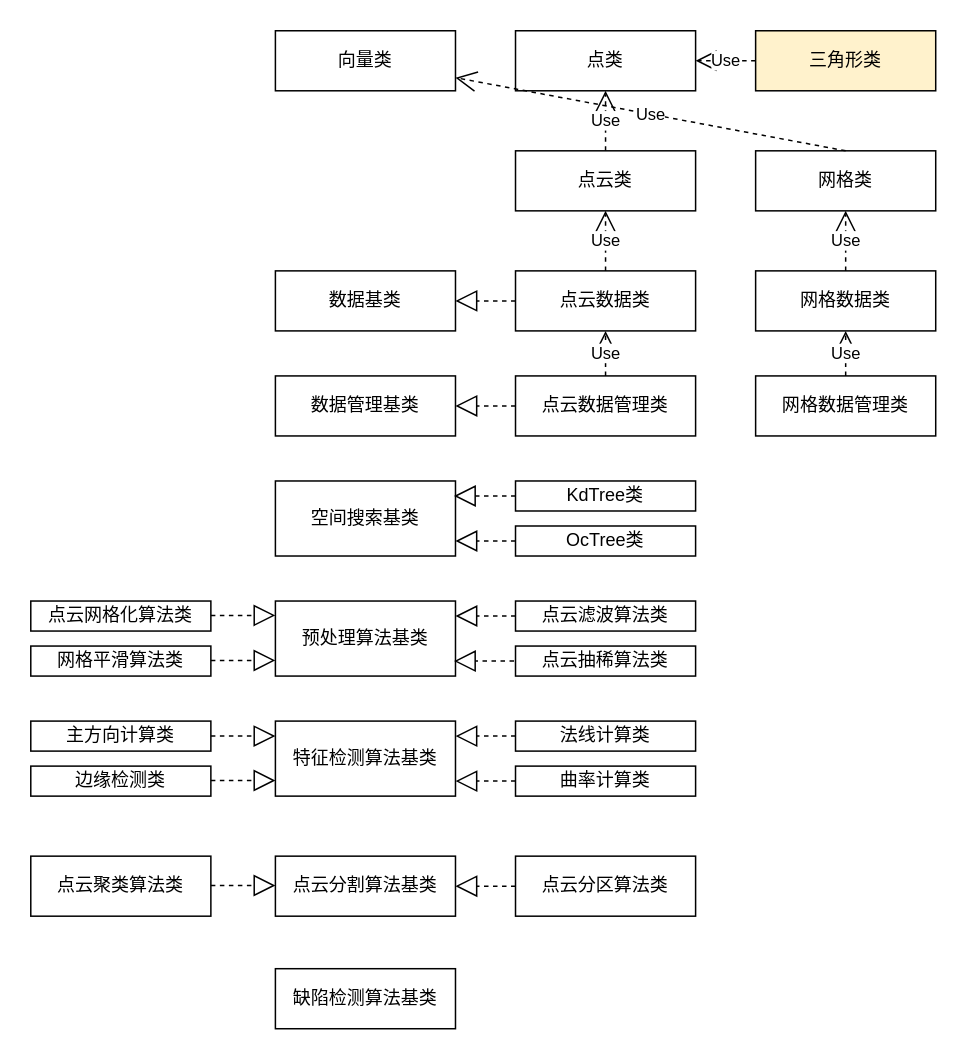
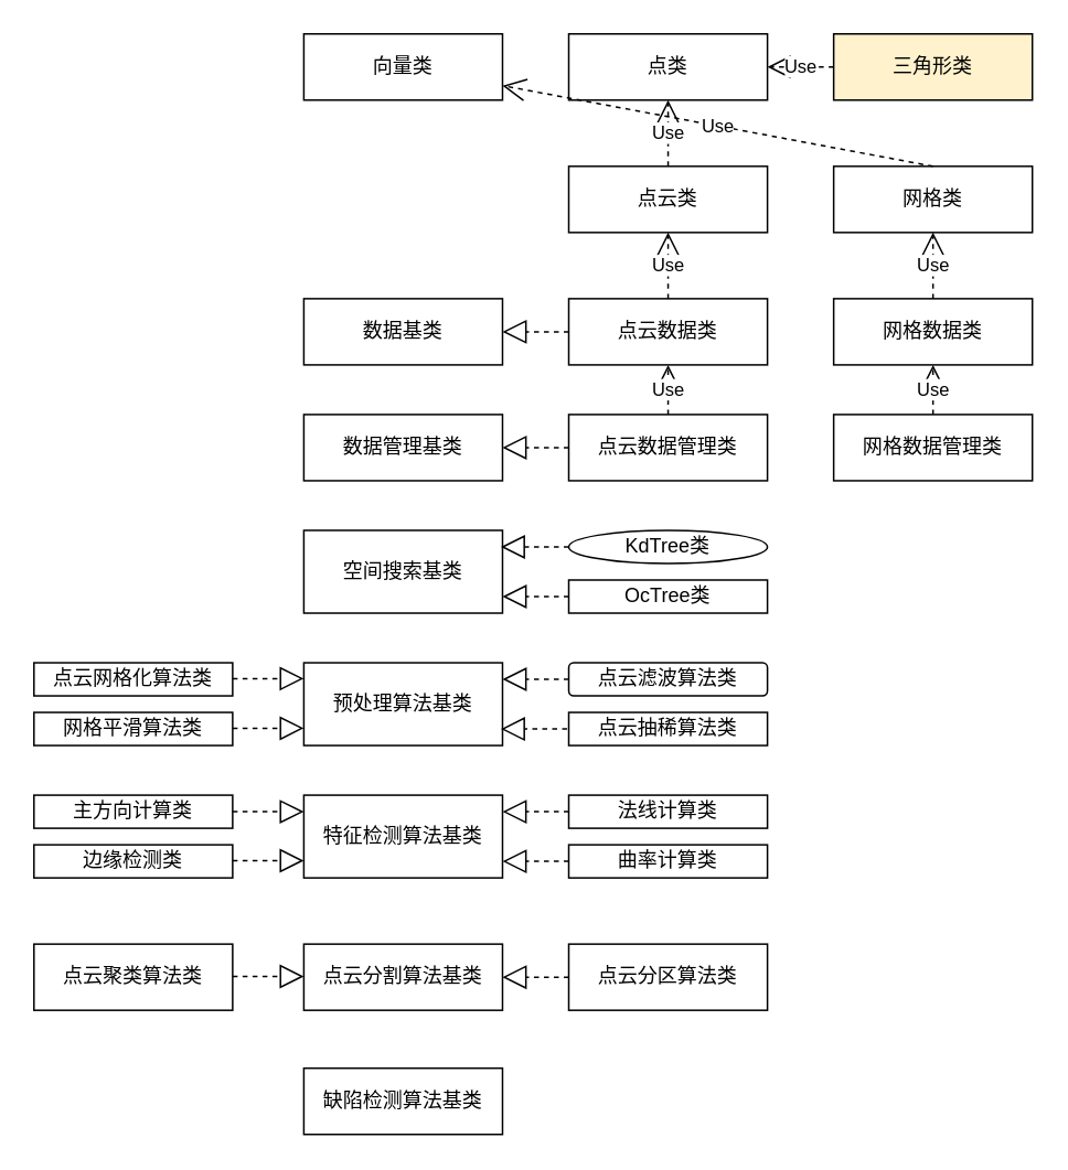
  <mxCell id="0" />
  <mxCell id="1" parent="0" />
  <mxCell id="2" value="点类" style="rounded=0;whiteSpace=wrap;html=1;" vertex="1" parent="1"><mxGeometry x="343" y="20" width="120" height="40" as="geometry" /></mxCell>
  <mxCell id="3" value="点云类" style="rounded=0;whiteSpace=wrap;html=1;" vertex="1" parent="1"><mxGeometry x="343" y="100" width="120" height="40" as="geometry" /></mxCell>
  <mxCell id="4" value="点云数据管理类" style="rounded=0;whiteSpace=wrap;html=1;" vertex="1" parent="1"><mxGeometry x="343" y="250" width="120" height="40" as="geometry" /></mxCell>
  <mxCell id="5" value="网格类" style="rounded=0;whiteSpace=wrap;html=1;" vertex="1" parent="1"><mxGeometry x="503" y="100" width="120" height="40" as="geometry" /></mxCell>
  <mxCell id="6" value="三角形类" style="rounded=0;whiteSpace=wrap;html=1;fillColor=#fff2cc;" vertex="1" parent="1"><mxGeometry x="503" y="20" width="120" height="40" as="geometry" /></mxCell>
  <mxCell id="7" value="网格数据管理类" style="rounded=0;whiteSpace=wrap;html=1;" vertex="1" parent="1"><mxGeometry x="503" y="250" width="120" height="40" as="geometry" /></mxCell>
  <mxCell id="8" value="数据管理基类" style="rounded=0;whiteSpace=wrap;html=1;" vertex="1" parent="1"><mxGeometry x="183" y="250" width="120" height="40" as="geometry" /></mxCell>
- <mxCell id="9" value="KdTree类" style="rounded=0;whiteSpace=wrap;html=1;" vertex="1" parent="1"><mxGeometry x="343" y="320" width="120" height="20" as="geometry" /></mxCell>
+ <mxCell id="9" value="KdTree类" style="ellipse;whiteSpace=wrap;html=1;" vertex="1" parent="1"><mxGeometry x="343" y="320" width="120" height="20" as="geometry" /></mxCell>
  <mxCell id="10" value="OcTree类" style="rounded=0;whiteSpace=wrap;html=1;" vertex="1" parent="1"><mxGeometry x="343" y="350" width="120" height="20" as="geometry" /></mxCell>
  <mxCell id="11" value="空间搜索基类" style="rounded=0;whiteSpace=wrap;html=1;" vertex="1" parent="1"><mxGeometry x="183" y="320" width="120" height="50" as="geometry" /></mxCell>
  <mxCell id="12" value="点云数据类" style="rounded=0;whiteSpace=wrap;html=1;" vertex="1" parent="1"><mxGeometry x="343" y="180" width="120" height="40" as="geometry" /></mxCell>
  <mxCell id="13" value="网格数据类" style="rounded=0;whiteSpace=wrap;html=1;" vertex="1" parent="1"><mxGeometry x="503" y="180" width="120" height="40" as="geometry" /></mxCell>
  <mxCell id="14" value="数据基类" style="rounded=0;whiteSpace=wrap;html=1;" vertex="1" parent="1"><mxGeometry x="183" y="180" width="120" height="40" as="geometry" /></mxCell>
  <mxCell id="15" value="预处理算法基类" style="rounded=0;whiteSpace=wrap;html=1;" vertex="1" parent="1"><mxGeometry x="183" y="400" width="120" height="50" as="geometry" /></mxCell>
- <mxCell id="16" value="点云滤波算法类" style="rounded=0;whiteSpace=wrap;html=1;" vertex="1" parent="1"><mxGeometry x="343" y="400" width="120" height="20" as="geometry" /></mxCell>
+ <mxCell id="16" value="点云滤波算法类" style="whiteSpace=wrap;html=1;rounded=1;" vertex="1" parent="1"><mxGeometry x="343" y="400" width="120" height="20" as="geometry" /></mxCell>
  <mxCell id="17" value="点云抽稀算法类" style="rounded=0;whiteSpace=wrap;html=1;" vertex="1" parent="1"><mxGeometry x="343" y="430" width="120" height="20" as="geometry" /></mxCell>
  <mxCell id="18" value="点云网格化算法类" style="rounded=0;whiteSpace=wrap;html=1;" vertex="1" parent="1"><mxGeometry x="20" y="400" width="120" height="20" as="geometry" /></mxCell>
  <mxCell id="19" value="网格平滑算法类" style="rounded=0;whiteSpace=wrap;html=1;" vertex="1" parent="1"><mxGeometry x="20" y="430" width="120" height="20" as="geometry" /></mxCell>
  <mxCell id="20" value="特征检测算法基类" style="rounded=0;whiteSpace=wrap;html=1;" vertex="1" parent="1"><mxGeometry x="183" y="480" width="120" height="50" as="geometry" /></mxCell>
  <mxCell id="21" value="向量类" style="rounded=0;whiteSpace=wrap;html=1;" vertex="1" parent="1"><mxGeometry x="183" y="20" width="120" height="40" as="geometry" /></mxCell>
  <mxCell id="22" value="法线计算类" style="rounded=0;whiteSpace=wrap;html=1;" vertex="1" parent="1"><mxGeometry x="343" y="480" width="120" height="20" as="geometry" /></mxCell>
  <mxCell id="23" value="曲率计算类" style="rounded=0;whiteSpace=wrap;html=1;" vertex="1" parent="1"><mxGeometry x="343" y="510" width="120" height="20" as="geometry" /></mxCell>
  <mxCell id="24" value="边缘检测类" style="rounded=0;whiteSpace=wrap;html=1;" vertex="1" parent="1"><mxGeometry x="20" y="510" width="120" height="20" as="geometry" /></mxCell>
  <mxCell id="25" value="主方向计算类" style="rounded=0;whiteSpace=wrap;html=1;" vertex="1" parent="1"><mxGeometry x="20" y="480" width="120" height="20" as="geometry" /></mxCell>
  <mxCell id="26" value="点云分割算法基类" style="rounded=0;whiteSpace=wrap;html=1;" vertex="1" parent="1"><mxGeometry x="183" y="570" width="120" height="40" as="geometry" /></mxCell>
  <mxCell id="27" value="点云分区算法类" style="rounded=0;whiteSpace=wrap;html=1;" vertex="1" parent="1"><mxGeometry x="343" y="570" width="120" height="40" as="geometry" /></mxCell>
  <mxCell id="28" value="点云聚类算法类" style="rounded=0;whiteSpace=wrap;html=1;" vertex="1" parent="1"><mxGeometry x="20" y="570" width="120" height="40" as="geometry" /></mxCell>
  <mxCell id="29" value="缺陷检测算法基类" style="rounded=0;whiteSpace=wrap;html=1;" vertex="1" parent="1"><mxGeometry x="183" y="645" width="120" height="40" as="geometry" /></mxCell>
  <mxCell id="30" value="Use" style="endArrow=open;endSize=12;dashed=1;html=1;rounded=0;entryX=0.5;entryY=1;entryDx=0;entryDy=0;exitX=0.5;exitY=0;exitDx=0;exitDy=0;" edge="1" parent="1" source="3" target="2"><mxGeometry width="160" relative="1" as="geometry"><mxPoint x="453" y="140" as="sourcePoint" /><mxPoint x="613" y="140" as="targetPoint" /></mxGeometry></mxCell>
  <mxCell id="31" value="Use" style="endArrow=open;endSize=12;dashed=1;html=1;rounded=0;exitX=0.5;exitY=0;exitDx=0;exitDy=0;" edge="1" parent="1" source="5" target="21"><mxGeometry width="160" relative="1" as="geometry"><mxPoint x="413" y="110" as="sourcePoint" /><mxPoint x="413" y="70" as="targetPoint" /></mxGeometry></mxCell>
  <mxCell id="32" value="Use" style="endArrow=open;endSize=12;dashed=1;html=1;rounded=0;entryX=1;entryY=0.5;entryDx=0;entryDy=0;exitX=0;exitY=0.5;exitDx=0;exitDy=0;" edge="1" parent="1" source="6" target="2"><mxGeometry width="160" relative="1" as="geometry"><mxPoint x="573" y="110" as="sourcePoint" /><mxPoint x="573" y="70" as="targetPoint" /></mxGeometry></mxCell>
  <mxCell id="33" value="Use" style="endArrow=open;endSize=12;dashed=1;html=1;rounded=0;exitX=0.5;exitY=0;exitDx=0;exitDy=0;" edge="1" parent="1" source="12"><mxGeometry width="160" relative="1" as="geometry"><mxPoint x="413" y="110" as="sourcePoint" /><mxPoint x="403" y="140" as="targetPoint" /></mxGeometry></mxCell>
  <mxCell id="34" value="Use" style="endArrow=open;endSize=12;dashed=1;html=1;rounded=0;exitX=0.5;exitY=0;exitDx=0;exitDy=0;entryX=0.5;entryY=1;entryDx=0;entryDy=0;" edge="1" parent="1" source="13" target="5"><mxGeometry width="160" relative="1" as="geometry"><mxPoint x="413" y="190" as="sourcePoint" /><mxPoint x="413" y="150" as="targetPoint" /></mxGeometry></mxCell>
  <mxCell id="35" value="" style="endArrow=block;dashed=1;endFill=0;endSize=12;html=1;rounded=0;exitX=0;exitY=0.5;exitDx=0;exitDy=0;entryX=1;entryY=0.5;entryDx=0;entryDy=0;" edge="1" parent="1" source="12" target="14"><mxGeometry width="160" relative="1" as="geometry"><mxPoint x="453" y="240" as="sourcePoint" /><mxPoint x="613" y="240" as="targetPoint" /></mxGeometry></mxCell>
  <mxCell id="36" value="Use" style="endArrow=open;endSize=12;dashed=1;html=1;rounded=0;exitX=0.5;exitY=0;exitDx=0;exitDy=0;" edge="1" parent="1" source="4"><mxGeometry width="160" relative="1" as="geometry"><mxPoint x="413" y="180" as="sourcePoint" /><mxPoint x="403" y="220" as="targetPoint" /></mxGeometry></mxCell>
  <mxCell id="37" value="Use" style="endArrow=open;endSize=12;dashed=1;html=1;rounded=0;entryX=0.5;entryY=1;entryDx=0;entryDy=0;exitX=0.5;exitY=0;exitDx=0;exitDy=0;" edge="1" parent="1" source="7" target="13"><mxGeometry width="160" relative="1" as="geometry"><mxPoint x="563" y="240" as="sourcePoint" /><mxPoint x="573" y="140" as="targetPoint" /></mxGeometry></mxCell>
  <mxCell id="38" value="" style="endArrow=block;dashed=1;endFill=0;endSize=12;html=1;rounded=0;exitX=0;exitY=0.5;exitDx=0;exitDy=0;entryX=1;entryY=0.5;entryDx=0;entryDy=0;" edge="1" parent="1" source="4" target="8"><mxGeometry width="160" relative="1" as="geometry"><mxPoint x="353" y="200" as="sourcePoint" /><mxPoint x="313" y="200" as="targetPoint" /></mxGeometry></mxCell>
  <mxCell id="39" value="" style="endArrow=block;dashed=1;endFill=0;endSize=12;html=1;rounded=0;exitX=0;exitY=0.5;exitDx=0;exitDy=0;" edge="1" parent="1" source="9"><mxGeometry width="160" relative="1" as="geometry"><mxPoint x="353" y="270" as="sourcePoint" /><mxPoint x="302" y="330" as="targetPoint" /></mxGeometry></mxCell>
  <mxCell id="40" value="" style="endArrow=block;dashed=1;endFill=0;endSize=12;html=1;rounded=0;exitX=0;exitY=0.5;exitDx=0;exitDy=0;" edge="1" parent="1" source="16"><mxGeometry width="160" relative="1" as="geometry"><mxPoint x="353" y="350" as="sourcePoint" /><mxPoint x="303" y="410" as="targetPoint" /></mxGeometry></mxCell>
  <mxCell id="41" value="" style="endArrow=block;dashed=1;endFill=0;endSize=12;html=1;rounded=0;exitX=0;exitY=0.5;exitDx=0;exitDy=0;" edge="1" parent="1" source="22"><mxGeometry width="160" relative="1" as="geometry"><mxPoint x="353" y="430" as="sourcePoint" /><mxPoint x="303" y="490" as="targetPoint" /></mxGeometry></mxCell>
  <mxCell id="42" value="" style="endArrow=block;dashed=1;endFill=0;endSize=12;html=1;rounded=0;exitX=0;exitY=0.5;exitDx=0;exitDy=0;entryX=1;entryY=0.5;entryDx=0;entryDy=0;" edge="1" parent="1" source="27" target="26"><mxGeometry width="160" relative="1" as="geometry"><mxPoint x="353" y="525" as="sourcePoint" /><mxPoint x="313" y="525" as="targetPoint" /></mxGeometry></mxCell>
  <mxCell id="43" value="" style="endArrow=block;dashed=1;endFill=0;endSize=12;html=1;rounded=0;exitX=0;exitY=0.5;exitDx=0;exitDy=0;" edge="1" parent="1" source="10"><mxGeometry width="160" relative="1" as="geometry"><mxPoint x="353" y="340" as="sourcePoint" /><mxPoint x="303" y="360" as="targetPoint" /></mxGeometry></mxCell>
  <mxCell id="44" value="" style="endArrow=block;dashed=1;endFill=0;endSize=12;html=1;rounded=0;exitX=0;exitY=0.5;exitDx=0;exitDy=0;" edge="1" parent="1" source="23"><mxGeometry width="160" relative="1" as="geometry"><mxPoint x="353" y="500" as="sourcePoint" /><mxPoint x="303" y="520" as="targetPoint" /></mxGeometry></mxCell>
  <mxCell id="45" value="" style="endArrow=block;dashed=1;endFill=0;endSize=12;html=1;rounded=0;" edge="1" parent="1"><mxGeometry width="160" relative="1" as="geometry"><mxPoint x="342" y="440" as="sourcePoint" /><mxPoint x="302" y="440" as="targetPoint" /></mxGeometry></mxCell>
  <mxCell id="46" value="" style="endArrow=block;dashed=1;endFill=0;endSize=12;html=1;rounded=0;exitX=1;exitY=0.5;exitDx=0;exitDy=0;" edge="1" parent="1" source="25"><mxGeometry width="160" relative="1" as="geometry"><mxPoint x="320" y="470" as="sourcePoint" /><mxPoint x="183" y="490" as="targetPoint" /></mxGeometry></mxCell>
  <mxCell id="47" value="" style="endArrow=block;dashed=1;endFill=0;endSize=12;html=1;rounded=0;exitX=1;exitY=0.5;exitDx=0;exitDy=0;" edge="1" parent="1"><mxGeometry width="160" relative="1" as="geometry"><mxPoint x="140" y="589.58" as="sourcePoint" /><mxPoint x="183" y="589.58" as="targetPoint" /></mxGeometry></mxCell>
  <mxCell id="48" value="" style="endArrow=block;dashed=1;endFill=0;endSize=12;html=1;rounded=0;exitX=1;exitY=0.5;exitDx=0;exitDy=0;" edge="1" parent="1"><mxGeometry width="160" relative="1" as="geometry"><mxPoint x="140" y="519.58" as="sourcePoint" /><mxPoint x="183" y="519.58" as="targetPoint" /></mxGeometry></mxCell>
  <mxCell id="49" value="" style="endArrow=block;dashed=1;endFill=0;endSize=12;html=1;rounded=0;exitX=1;exitY=0.5;exitDx=0;exitDy=0;" edge="1" parent="1"><mxGeometry width="160" relative="1" as="geometry"><mxPoint x="140" y="439.58" as="sourcePoint" /><mxPoint x="183" y="439.58" as="targetPoint" /></mxGeometry></mxCell>
  <mxCell id="50" value="" style="endArrow=block;dashed=1;endFill=0;endSize=12;html=1;rounded=0;exitX=1;exitY=0.5;exitDx=0;exitDy=0;" edge="1" parent="1"><mxGeometry width="160" relative="1" as="geometry"><mxPoint x="140" y="409.58" as="sourcePoint" /><mxPoint x="183" y="409.58" as="targetPoint" /></mxGeometry></mxCell>
